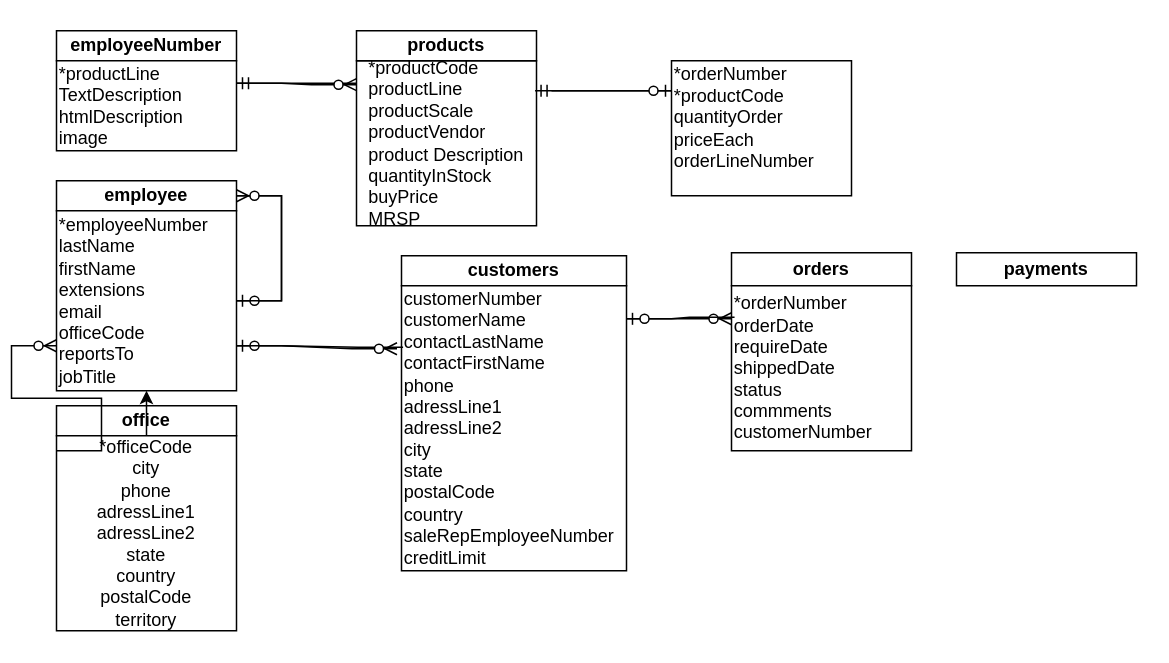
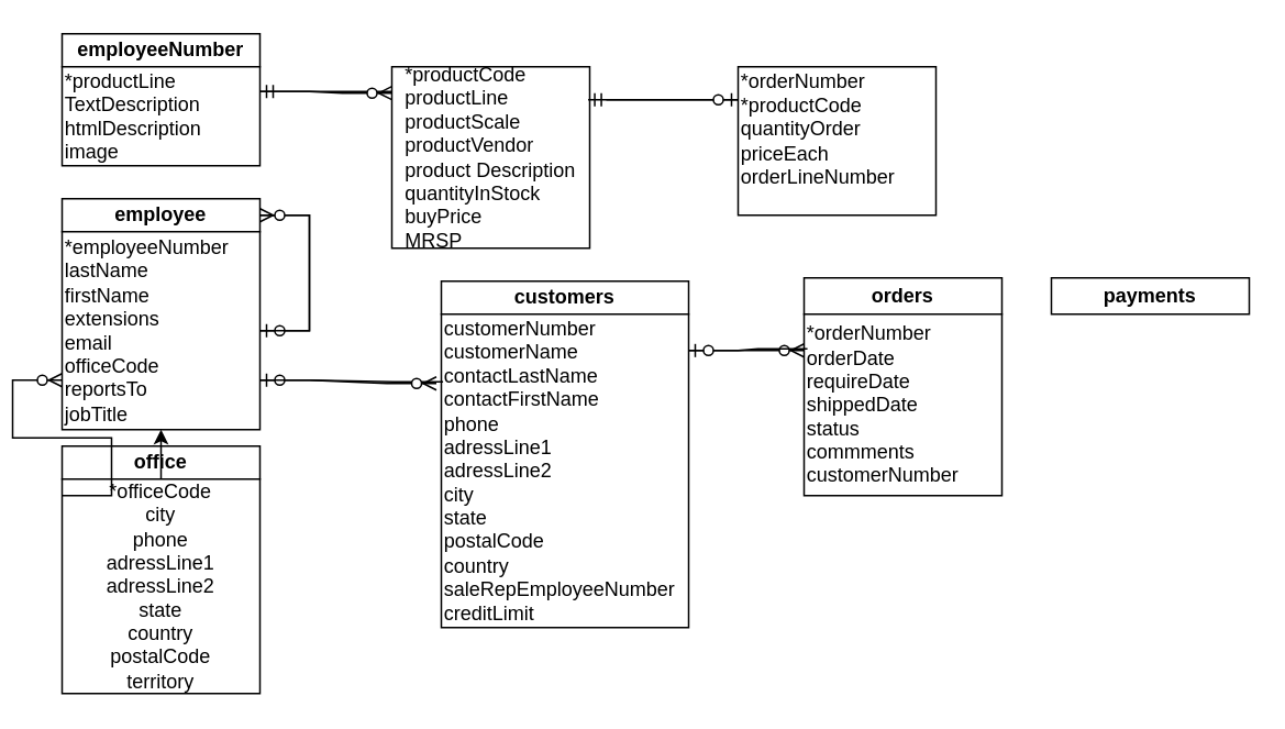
  <mxCell id="0" />
  <mxCell id="1" parent="0" />
  <mxCell id="2" value="&lt;b&gt;employeeNumber&lt;/b&gt;" style="rounded=0;whiteSpace=wrap;html=1;" vertex="1" parent="1"><mxGeometry x="20" y="20" width="120" height="20" as="geometry" /></mxCell>
  <mxCell id="3" value="&lt;div align=&quot;left&quot;&gt;*productLine&lt;/div&gt;&lt;div align=&quot;left&quot;&gt;TextDescription&lt;/div&gt;&lt;div align=&quot;left&quot;&gt;htmlDescription&lt;/div&gt;&lt;div align=&quot;left&quot;&gt;image&lt;br&gt;&lt;/div&gt;" style="rounded=0;whiteSpace=wrap;html=1;align=left;" vertex="1" parent="1"><mxGeometry x="20" y="40" width="120" height="60" as="geometry" /></mxCell>
  <mxCell id="4" value="" style="edgeStyle=entityRelationEdgeStyle;fontSize=12;html=1;endArrow=ERmandOne;rounded=0;entryX=1;entryY=0.25;entryDx=0;entryDy=0;" edge="1" parent="1" target="3"><mxGeometry width="100" height="100" relative="1" as="geometry"><mxPoint x="220" y="55" as="sourcePoint" /><mxPoint x="150" y="40" as="targetPoint" /></mxGeometry></mxCell>
  <mxCell id="5" value="&lt;div align=&quot;left&quot;&gt;*productCode&lt;/div&gt;&lt;div align=&quot;left&quot;&gt;productLine&lt;/div&gt;&lt;div align=&quot;left&quot;&gt;productScale&lt;/div&gt;&lt;div align=&quot;left&quot;&gt;productVendor&lt;/div&gt;&lt;div align=&quot;left&quot;&gt;product Description&lt;/div&gt;&lt;div align=&quot;left&quot;&gt;quantityInStock&lt;/div&gt;&lt;div align=&quot;left&quot;&gt;buyPrice&lt;b&gt;&lt;br&gt;&lt;/b&gt;&lt;/div&gt;&lt;div align=&quot;left&quot;&gt;MRSP&lt;b&gt;&lt;br&gt;&lt;/b&gt;&lt;/div&gt;" style="rounded=0;whiteSpace=wrap;html=1;" vertex="1" parent="1"><mxGeometry x="220" y="40" width="120" height="110" as="geometry" /></mxCell>
- <mxCell id="6" value="&lt;b&gt;products&lt;/b&gt;" style="rounded=0;whiteSpace=wrap;html=1;" vertex="1" parent="1"><mxGeometry x="220" y="20" width="120" height="20" as="geometry" /></mxCell>
  <mxCell id="7" value="&lt;div align=&quot;left&quot;&gt;*orderNumber&lt;/div&gt;&lt;div align=&quot;left&quot;&gt;*productCode&lt;/div&gt;&lt;div align=&quot;left&quot;&gt;quantityOrder&lt;/div&gt;&lt;div align=&quot;left&quot;&gt;priceEach&lt;/div&gt;&lt;div align=&quot;left&quot;&gt;orderLineNumber&lt;br&gt;&lt;/div&gt;&lt;div align=&quot;left&quot;&gt;&lt;br&gt;&lt;/div&gt;" style="rounded=0;whiteSpace=wrap;html=1;align=left;" vertex="1" parent="1"><mxGeometry x="430" y="40" width="120" height="90" as="geometry" /></mxCell>
  <mxCell id="8" value="" style="edgeStyle=entityRelationEdgeStyle;fontSize=12;html=1;endArrow=ERzeroToMany;endFill=1;rounded=0;exitX=1;exitY=0.25;exitDx=0;exitDy=0;entryX=0;entryY=0.145;entryDx=0;entryDy=0;entryPerimeter=0;" edge="1" parent="1" source="3" target="5"><mxGeometry width="100" height="100" relative="1" as="geometry"><mxPoint x="290" y="270" as="sourcePoint" /><mxPoint x="390" y="170" as="targetPoint" /></mxGeometry></mxCell>
  <mxCell id="9" value="" style="edgeStyle=entityRelationEdgeStyle;fontSize=12;html=1;endArrow=ERmandOne;rounded=0;entryX=0.992;entryY=0.182;entryDx=0;entryDy=0;entryPerimeter=0;" edge="1" parent="1" target="5"><mxGeometry width="100" height="100" relative="1" as="geometry"><mxPoint x="400" y="60" as="sourcePoint" /><mxPoint x="390" y="170" as="targetPoint" /></mxGeometry></mxCell>
  <mxCell id="10" value="" style="edgeStyle=entityRelationEdgeStyle;fontSize=12;html=1;endArrow=ERzeroToOne;endFill=1;rounded=0;" edge="1" parent="1"><mxGeometry width="100" height="100" relative="1" as="geometry"><mxPoint x="350" y="60" as="sourcePoint" /><mxPoint x="430" y="60" as="targetPoint" /></mxGeometry></mxCell>
  <mxCell id="11" value="&lt;b&gt;employee&lt;/b&gt;" style="rounded=0;whiteSpace=wrap;html=1;" vertex="1" parent="1"><mxGeometry x="20" y="120" width="120" height="20" as="geometry" /></mxCell>
  <mxCell id="12" value="&lt;div align=&quot;left&quot;&gt;*employeeNumber&lt;/div&gt;&lt;div align=&quot;left&quot;&gt;lastName&lt;/div&gt;&lt;div align=&quot;left&quot;&gt;firstName&lt;/div&gt;&lt;div align=&quot;left&quot;&gt;extensions&lt;/div&gt;&lt;div align=&quot;left&quot;&gt;email&lt;/div&gt;&lt;div align=&quot;left&quot;&gt;officeCode&lt;/div&gt;&lt;div align=&quot;left&quot;&gt;reportsTo&lt;/div&gt;&lt;div align=&quot;left&quot;&gt;jobTitle&lt;br&gt;&lt;/div&gt;" style="rounded=0;whiteSpace=wrap;html=1;align=left;" vertex="1" parent="1"><mxGeometry x="20" y="140" width="120" height="120" as="geometry" /></mxCell>
  <mxCell id="13" value="" style="edgeStyle=entityRelationEdgeStyle;fontSize=12;html=1;endArrow=ERzeroToOne;endFill=1;rounded=0;exitX=1;exitY=0.5;exitDx=0;exitDy=0;entryX=1;entryY=0.5;entryDx=0;entryDy=0;" edge="1" parent="1" source="11" target="12"><mxGeometry width="100" height="100" relative="1" as="geometry"><mxPoint x="290" y="270" as="sourcePoint" /><mxPoint x="140" y="200" as="targetPoint" /></mxGeometry></mxCell>
  <mxCell id="14" value="" style="edgeStyle=entityRelationEdgeStyle;fontSize=12;html=1;endArrow=ERzeroToMany;endFill=1;rounded=0;entryX=1;entryY=0.5;entryDx=0;entryDy=0;" edge="1" parent="1" target="11"><mxGeometry width="100" height="100" relative="1" as="geometry"><mxPoint x="140" y="200" as="sourcePoint" /><mxPoint x="390" y="170" as="targetPoint" /></mxGeometry></mxCell>
  <mxCell id="15" value="&lt;b&gt;customers&lt;/b&gt;" style="rounded=0;whiteSpace=wrap;html=1;" vertex="1" parent="1"><mxGeometry x="250" y="170" width="150" height="20" as="geometry" /></mxCell>
  <mxCell id="16" value="&lt;div align=&quot;left&quot;&gt;customerNumber&lt;/div&gt;&lt;div align=&quot;left&quot;&gt;customerName&lt;/div&gt;&lt;div align=&quot;left&quot;&gt;contactLastName&lt;/div&gt;&lt;div align=&quot;left&quot;&gt;contactFirstName&lt;/div&gt;&lt;div align=&quot;left&quot;&gt;phone&lt;/div&gt;&lt;div align=&quot;left&quot;&gt;adressLine1&lt;/div&gt;&lt;div align=&quot;left&quot;&gt;adressLine2&lt;/div&gt;&lt;div align=&quot;left&quot;&gt;city&lt;/div&gt;&lt;div align=&quot;left&quot;&gt;state&lt;/div&gt;&lt;div align=&quot;left&quot;&gt;postalCode&lt;/div&gt;&lt;div align=&quot;left&quot;&gt;country&lt;/div&gt;&lt;div align=&quot;left&quot;&gt;saleRepEmployeeNumber&lt;/div&gt;&lt;div align=&quot;left&quot;&gt;creditLimit&lt;br&gt;&lt;/div&gt;" style="rounded=0;whiteSpace=wrap;html=1;align=left;" vertex="1" parent="1"><mxGeometry x="250" y="190" width="150" height="190" as="geometry" /></mxCell>
  <mxCell id="17" value="" style="edgeStyle=entityRelationEdgeStyle;fontSize=12;html=1;endArrow=ERzeroToOne;endFill=1;rounded=0;entryX=1;entryY=0.75;entryDx=0;entryDy=0;exitX=0.007;exitY=0.216;exitDx=0;exitDy=0;exitPerimeter=0;" edge="1" parent="1" source="16" target="12"><mxGeometry width="100" height="100" relative="1" as="geometry"><mxPoint x="280" y="270" as="sourcePoint" /><mxPoint x="380" y="170" as="targetPoint" /></mxGeometry></mxCell>
  <mxCell id="18" value="" style="edgeStyle=entityRelationEdgeStyle;fontSize=12;html=1;endArrow=ERzeroToMany;endFill=1;rounded=0;entryX=-0.02;entryY=0.221;entryDx=0;entryDy=0;entryPerimeter=0;" edge="1" parent="1" target="16"><mxGeometry width="100" height="100" relative="1" as="geometry"><mxPoint x="140" y="230" as="sourcePoint" /><mxPoint x="380" y="170" as="targetPoint" /></mxGeometry></mxCell>
  <mxCell id="19" value="&lt;b&gt;orders&lt;/b&gt;" style="rounded=0;whiteSpace=wrap;html=1;" vertex="1" parent="1"><mxGeometry x="470" y="168" width="120" height="22" as="geometry" /></mxCell>
  <mxCell id="20" value="&lt;div align=&quot;left&quot;&gt;*orderNumber&lt;/div&gt;&lt;div align=&quot;left&quot;&gt;orderDate&lt;/div&gt;&lt;div align=&quot;left&quot;&gt;requireDate&lt;/div&gt;&lt;div align=&quot;left&quot;&gt;shippedDate&lt;/div&gt;&lt;div align=&quot;left&quot;&gt;status&lt;/div&gt;&lt;div align=&quot;left&quot;&gt;commments&lt;/div&gt;&lt;div align=&quot;left&quot;&gt;customerNumber&lt;br&gt;&lt;/div&gt;" style="rounded=0;whiteSpace=wrap;html=1;align=left;" vertex="1" parent="1"><mxGeometry x="470" y="190" width="120" height="110" as="geometry" /></mxCell>
  <mxCell id="21" value="" style="edgeStyle=entityRelationEdgeStyle;fontSize=12;html=1;endArrow=ERzeroToMany;endFill=1;rounded=0;entryX=0;entryY=0.2;entryDx=0;entryDy=0;entryPerimeter=0;" edge="1" parent="1" target="20"><mxGeometry width="100" height="100" relative="1" as="geometry"><mxPoint x="400" y="212" as="sourcePoint" /><mxPoint x="450" y="211.99" as="targetPoint" /></mxGeometry></mxCell>
  <mxCell id="22" value="" style="edgeStyle=entityRelationEdgeStyle;fontSize=12;html=1;endArrow=ERzeroToOne;endFill=1;rounded=0;entryX=1;entryY=0.116;entryDx=0;entryDy=0;entryPerimeter=0;exitX=0.017;exitY=0.191;exitDx=0;exitDy=0;exitPerimeter=0;" edge="1" parent="1" source="20" target="16"><mxGeometry width="100" height="100" relative="1" as="geometry"><mxPoint x="280" y="270" as="sourcePoint" /><mxPoint x="380" y="170" as="targetPoint" /></mxGeometry></mxCell>
  <mxCell id="23" value="&lt;b&gt;office&lt;/b&gt;" style="rounded=0;whiteSpace=wrap;html=1;" vertex="1" parent="1"><mxGeometry x="20" y="270" width="120" height="20" as="geometry" /></mxCell>
  <mxCell id="24" value="" style="edgeStyle=orthogonalEdgeStyle;rounded=0;orthogonalLoop=1;jettySize=auto;html=1;" edge="1" parent="1" source="25" target="12"><mxGeometry relative="1" as="geometry" /></mxCell>
  <mxCell id="25" value="&lt;div&gt;*officeCode&lt;/div&gt;&lt;div&gt;city&lt;/div&gt;&lt;div&gt;phone&lt;/div&gt;&lt;div&gt;adressLine1&lt;/div&gt;&lt;div&gt;adressLine2&lt;/div&gt;&lt;div&gt;state&lt;/div&gt;&lt;div&gt;country&lt;/div&gt;&lt;div&gt;postalCode&lt;/div&gt;&lt;div&gt;territory&lt;br&gt;&lt;/div&gt;" style="rounded=0;whiteSpace=wrap;html=1;" vertex="1" parent="1"><mxGeometry x="20" y="290" width="120" height="130" as="geometry" /></mxCell>
  <mxCell id="26" value="&lt;b&gt;payments&lt;/b&gt;" style="rounded=0;whiteSpace=wrap;html=1;" vertex="1" parent="1"><mxGeometry x="620" y="168" width="120" height="22" as="geometry" /></mxCell>
  <mxCell id="27" value="" style="edgeStyle=entityRelationEdgeStyle;fontSize=12;html=1;endArrow=ERzeroToMany;endFill=1;rounded=0;entryX=1;entryY=0.5;entryDx=0;entryDy=0;" edge="1" parent="1"><mxGeometry width="100" height="100" relative="1" as="geometry"><mxPoint x="20" y="300" as="sourcePoint" /><mxPoint x="20" y="230" as="targetPoint" /></mxGeometry></mxCell>
